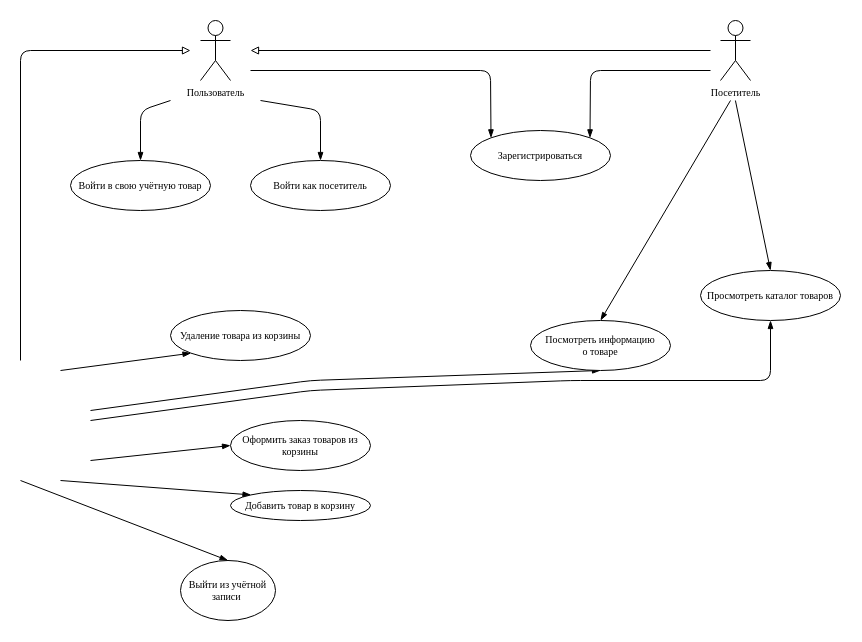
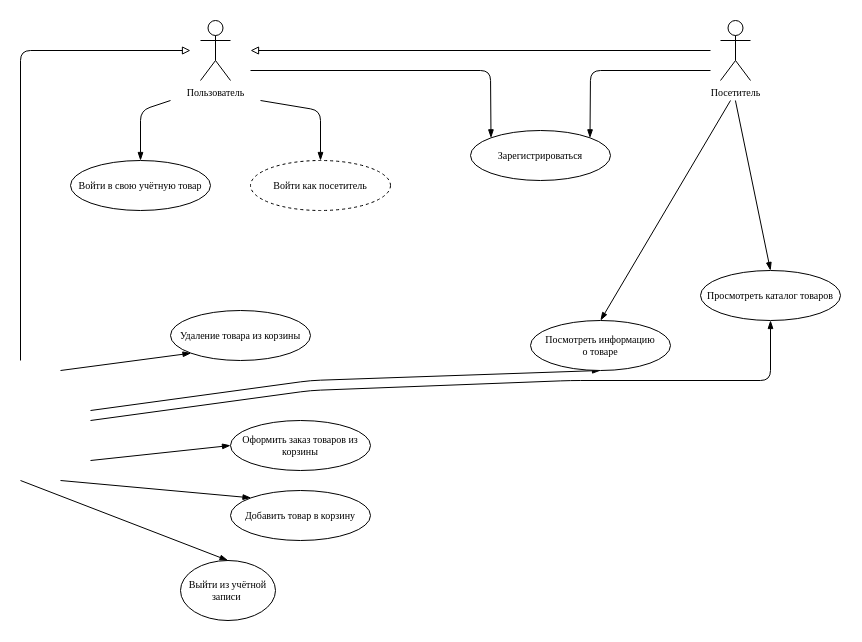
  <mxCell id="0" />
  <mxCell id="1" parent="0" />
  <mxCell id="2" value="Посетитель&lt;br style=&quot;font-size: 10px;&quot;&gt;" style="shape=umlActor;verticalLabelPosition=bottom;verticalAlign=top;html=1;fontFamily=JetBrains Mono;fontSize=10;" parent="1" vertex="1"><mxGeometry x="720" y="20" width="30" height="60" as="geometry" /></mxCell>
  <mxCell id="3" value="Зарегистрироваться" style="ellipse;whiteSpace=wrap;html=1;fontFamily=JetBrains Mono;fontSize=10;" parent="1" vertex="1"><mxGeometry x="470" y="130" width="140" height="50" as="geometry" /></mxCell>
  <mxCell id="4" value="" style="endArrow=none;html=1;exitX=1;exitY=0;exitDx=0;exitDy=0;startArrow=blockThin;startFill=1;fontSize=10;fontFamily=JetBrains Mono;" parent="1" source="3" edge="1"><mxGeometry width="50" height="50" relative="1" as="geometry"><mxPoint x="560" y="140" as="sourcePoint" /><mxPoint x="710" y="70" as="targetPoint" /><Array as="points"><mxPoint x="590" y="70" /></Array></mxGeometry></mxCell>
  <mxCell id="5" value="Пользователь" style="shape=umlActor;verticalLabelPosition=bottom;verticalAlign=top;html=1;fontFamily=JetBrains Mono;fontSize=10;" parent="1" vertex="1"><mxGeometry x="200" y="20" width="30" height="60" as="geometry" /></mxCell>
  <mxCell id="6" value="" style="endArrow=none;html=1;fontFamily=JetBrains Mono;startArrow=block;startFill=0;fontSize=10;" parent="1" edge="1"><mxGeometry width="50" height="50" relative="1" as="geometry"><mxPoint x="250" y="50" as="sourcePoint" /><mxPoint x="710" y="50" as="targetPoint" /></mxGeometry></mxCell>
  <mxCell id="7" value="" style="endArrow=none;html=1;fontFamily=JetBrains Mono;exitX=0;exitY=0;exitDx=0;exitDy=0;startArrow=blockThin;startFill=1;fontSize=10;" parent="1" source="3" edge="1"><mxGeometry width="50" height="50" relative="1" as="geometry"><mxPoint x="480" y="210" as="sourcePoint" /><mxPoint x="250" y="70" as="targetPoint" /><Array as="points"><mxPoint x="490" y="70" /></Array></mxGeometry></mxCell>
  <mxCell id="8" style="edgeStyle=none;html=1;exitX=0.5;exitY=0;exitDx=0;exitDy=0;fontFamily=JetBrains Mono;startArrow=blockThin;startFill=1;endArrow=none;endFill=0;fontSize=10;" parent="1" source="9" edge="1"><mxGeometry relative="1" as="geometry"><mxPoint x="260" y="100" as="targetPoint" /><Array as="points"><mxPoint x="320" y="110" /></Array></mxGeometry></mxCell>
- <mxCell id="9" value="Войти как посетитель" style="ellipse;whiteSpace=wrap;html=1;fontFamily=JetBrains Mono;fontSize=10;" parent="1" vertex="1"><mxGeometry x="250" y="160" width="140" height="50" as="geometry" /></mxCell>
+ <mxCell id="9" value="Войти как посетитель" style="ellipse;whiteSpace=wrap;html=1;fontFamily=JetBrains Mono;fontSize=10;dashed=1;" parent="1" vertex="1"><mxGeometry x="250" y="160" width="140" height="50" as="geometry" /></mxCell>
  <mxCell id="10" value="Войти в свою учётную товар" style="ellipse;whiteSpace=wrap;html=1;fontFamily=JetBrains Mono;fontSize=10;" parent="1" vertex="1"><mxGeometry x="70" y="160" width="140" height="50" as="geometry" /></mxCell>
  <mxCell id="11" style="edgeStyle=none;html=1;exitX=0.5;exitY=0;exitDx=0;exitDy=0;fontFamily=JetBrains Mono;startArrow=blockThin;startFill=1;endArrow=none;endFill=0;fontSize=10;" parent="1" edge="1"><mxGeometry relative="1" as="geometry"><mxPoint x="170" y="100" as="targetPoint" /><mxPoint x="140" y="160" as="sourcePoint" /><Array as="points"><mxPoint x="140" y="110" /></Array></mxGeometry></mxCell>
  <mxCell id="12" style="edgeStyle=none;html=1;exitX=0.5;exitY=0;exitDx=0;exitDy=0;fontFamily=JetBrains Mono;fontSize=10;startArrow=blockThin;startFill=1;endArrow=none;endFill=0;" parent="1" source="14" edge="1"><mxGeometry relative="1" as="geometry"><mxPoint x="734.925" y="100" as="targetPoint" /></mxGeometry></mxCell>
  <mxCell id="13" style="edgeStyle=none;html=1;exitX=0.5;exitY=1;exitDx=0;exitDy=0;fontFamily=JetBrains Mono;fontSize=10;startArrow=blockThin;startFill=1;endArrow=none;endFill=0;" parent="1" source="14" edge="1"><mxGeometry relative="1" as="geometry"><mxPoint x="90" y="420" as="targetPoint" /><Array as="points"><mxPoint x="770" y="380" /><mxPoint x="570" y="380" /><mxPoint x="310" y="390" /></Array></mxGeometry></mxCell>
  <mxCell id="14" value="Просмотреть каталог товаров" style="ellipse;whiteSpace=wrap;html=1;fontFamily=JetBrains Mono;fontSize=10;" parent="1" vertex="1"><mxGeometry x="700" y="270" width="140" height="50" as="geometry" /></mxCell>
  <mxCell id="15" value="" style="endArrow=block;html=1;fontFamily=JetBrains Mono;fontSize=10;startArrow=none;startFill=0;endFill=0;" parent="1" edge="1"><mxGeometry width="50" height="50" relative="1" as="geometry"><mxPoint x="20" y="360" as="sourcePoint" /><mxPoint x="190" y="50" as="targetPoint" /><Array as="points"><mxPoint x="20" y="50" /></Array></mxGeometry></mxCell>
  <mxCell id="16" style="edgeStyle=none;html=1;exitX=0.5;exitY=0;exitDx=0;exitDy=0;fontFamily=JetBrains Mono;fontSize=10;startArrow=blockThin;startFill=1;endArrow=none;endFill=0;" parent="1" source="17" edge="1"><mxGeometry relative="1" as="geometry"><mxPoint x="20" y="480" as="targetPoint" /><mxPoint x="9.77" y="560" as="sourcePoint" /></mxGeometry></mxCell>
  <mxCell id="17" value="Выйти из учётной записи&amp;nbsp;" style="ellipse;whiteSpace=wrap;html=1;fontFamily=JetBrains Mono;fontSize=10;" parent="1" vertex="1"><mxGeometry x="180" y="560" width="95" height="60" as="geometry" /></mxCell>
  <mxCell id="18" style="edgeStyle=none;html=1;exitX=0;exitY=0;exitDx=0;exitDy=0;fontFamily=JetBrains Mono;fontSize=10;startArrow=blockThin;startFill=1;endArrow=none;endFill=0;" parent="1" source="19" edge="1"><mxGeometry relative="1" as="geometry"><mxPoint x="60" y="480" as="targetPoint" /><Array as="points" /></mxGeometry></mxCell>
- <mxCell id="19" value="Добавить товар в корзину" style="ellipse;whiteSpace=wrap;html=1;fontFamily=JetBrains Mono;fontSize=10;" parent="1" vertex="1"><mxGeometry x="230" y="490" width="140" height="30" as="geometry" /></mxCell>
+ <mxCell id="19" value="Добавить товар в корзину" style="ellipse;whiteSpace=wrap;html=1;fontFamily=JetBrains Mono;fontSize=10;" parent="1" vertex="1"><mxGeometry x="230" y="490" width="140" height="50" as="geometry" /></mxCell>
  <mxCell id="20" style="edgeStyle=none;html=1;exitX=0;exitY=0.5;exitDx=0;exitDy=0;fontFamily=JetBrains Mono;fontSize=10;startArrow=blockThin;startFill=1;endArrow=none;endFill=0;" parent="1" source="21" edge="1"><mxGeometry relative="1" as="geometry"><mxPoint x="90" y="460" as="targetPoint" /></mxGeometry></mxCell>
  <mxCell id="21" value="Оформить заказ товаров из корзины" style="ellipse;whiteSpace=wrap;html=1;fontFamily=JetBrains Mono;fontSize=10;" parent="1" vertex="1"><mxGeometry x="230" y="420" width="140" height="50" as="geometry" /></mxCell>
  <mxCell id="22" style="edgeStyle=none;html=1;exitX=0.5;exitY=0;exitDx=0;exitDy=0;fontFamily=JetBrains Mono;fontSize=10;startArrow=blockThin;startFill=1;endArrow=none;endFill=0;" parent="1" source="24" edge="1"><mxGeometry relative="1" as="geometry"><mxPoint x="730" y="100" as="targetPoint" /></mxGeometry></mxCell>
  <mxCell id="23" style="edgeStyle=none;html=1;exitX=0.5;exitY=1;exitDx=0;exitDy=0;fontFamily=JetBrains Mono;fontSize=10;startArrow=blockThin;startFill=1;endArrow=none;endFill=0;" parent="1" source="24" edge="1"><mxGeometry relative="1" as="geometry"><mxPoint x="90" y="410" as="targetPoint" /><Array as="points"><mxPoint x="600" y="370" /><mxPoint x="310" y="380" /></Array></mxGeometry></mxCell>
  <mxCell id="24" value="Посмотреть информацию &lt;br&gt;о товаре" style="ellipse;whiteSpace=wrap;html=1;fontFamily=JetBrains Mono;fontSize=10;" parent="1" vertex="1"><mxGeometry x="530" y="320" width="140" height="50" as="geometry" /></mxCell>
  <mxCell id="25" style="edgeStyle=none;html=1;exitX=0;exitY=1;exitDx=0;exitDy=0;fontFamily=JetBrains Mono;fontSize=10;startArrow=blockThin;startFill=1;endArrow=none;endFill=0;" parent="1" source="26" edge="1"><mxGeometry relative="1" as="geometry"><mxPoint x="60" y="370" as="targetPoint" /></mxGeometry></mxCell>
  <mxCell id="26" value="Удаление товара из корзины" style="ellipse;whiteSpace=wrap;html=1;fontFamily=JetBrains Mono;fontSize=10;" parent="1" vertex="1"><mxGeometry x="170" y="310" width="140" height="50" as="geometry" /></mxCell>
